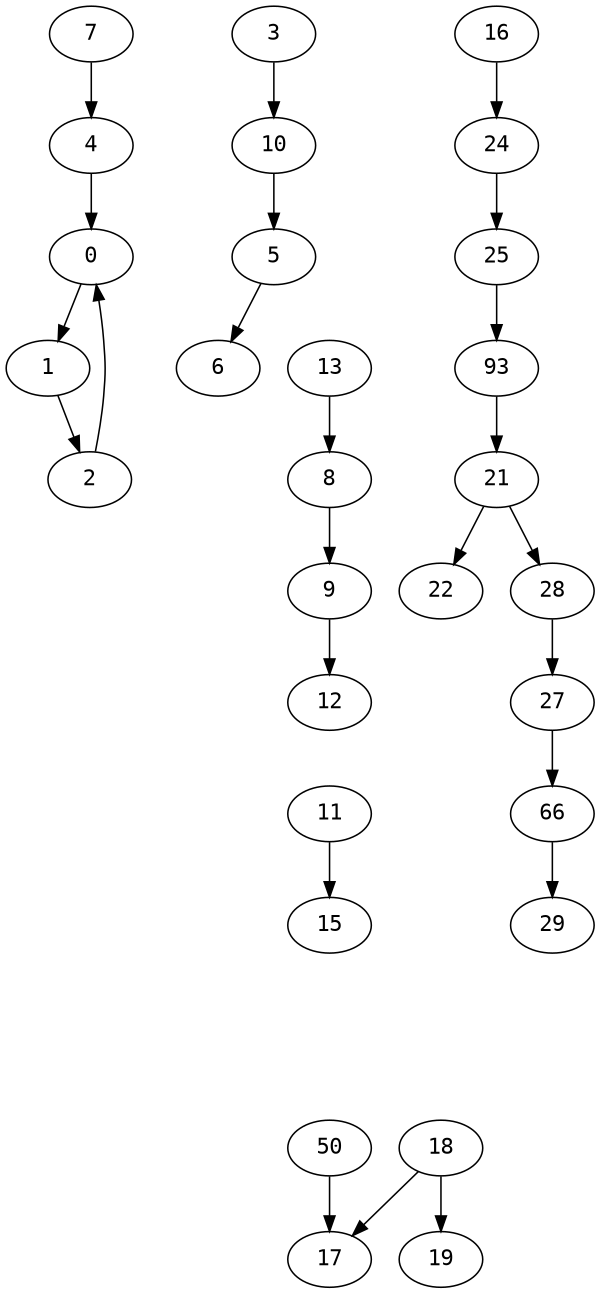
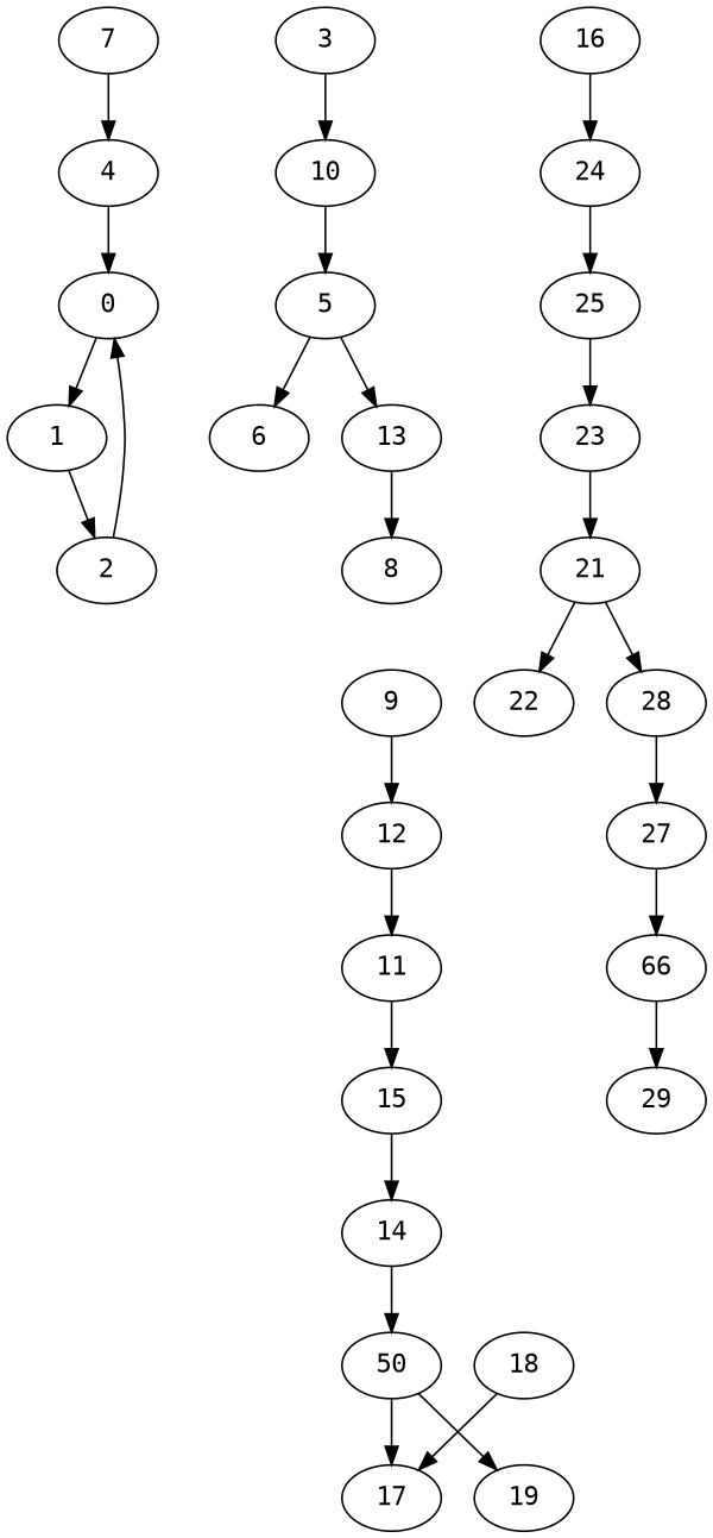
  digraph {
    fontname="DejaVu Sans Mono"
    node [fontname="DejaVu Sans Mono"]
    edge [fontname="DejaVu Sans Mono"]
    7
    4
    0
    1
    2
    3
    10
    5
    6
    13
    8
    9
    12
    11
    15
+   14
    n17 [label=50]
    17
    18
    19
    16
    24
    25
-   23 [label=93]
+   23
    21
    22
    28
    27
    n29 [label=66]
    29
    7 -> 4
    4 -> 0
    0 -> 1
    1 -> 2
    2 -> 0
    3 -> 10
    10 -> 5
    5 -> 6
+   5 -> 13
    13 -> 8
-   8 -> 9
    9 -> 12
+   12 -> 11
    11 -> 15
+   15 -> 14
+   14 -> n17
    n17 -> 17
    18 -> 17
-   18 -> 19
+   n17 -> 19
    16 -> 24
    24 -> 25
    25 -> 23
    23 -> 21
    21 -> 22
    21 -> 28
    28 -> 27
    27 -> n29
    n29 -> 29
  }
